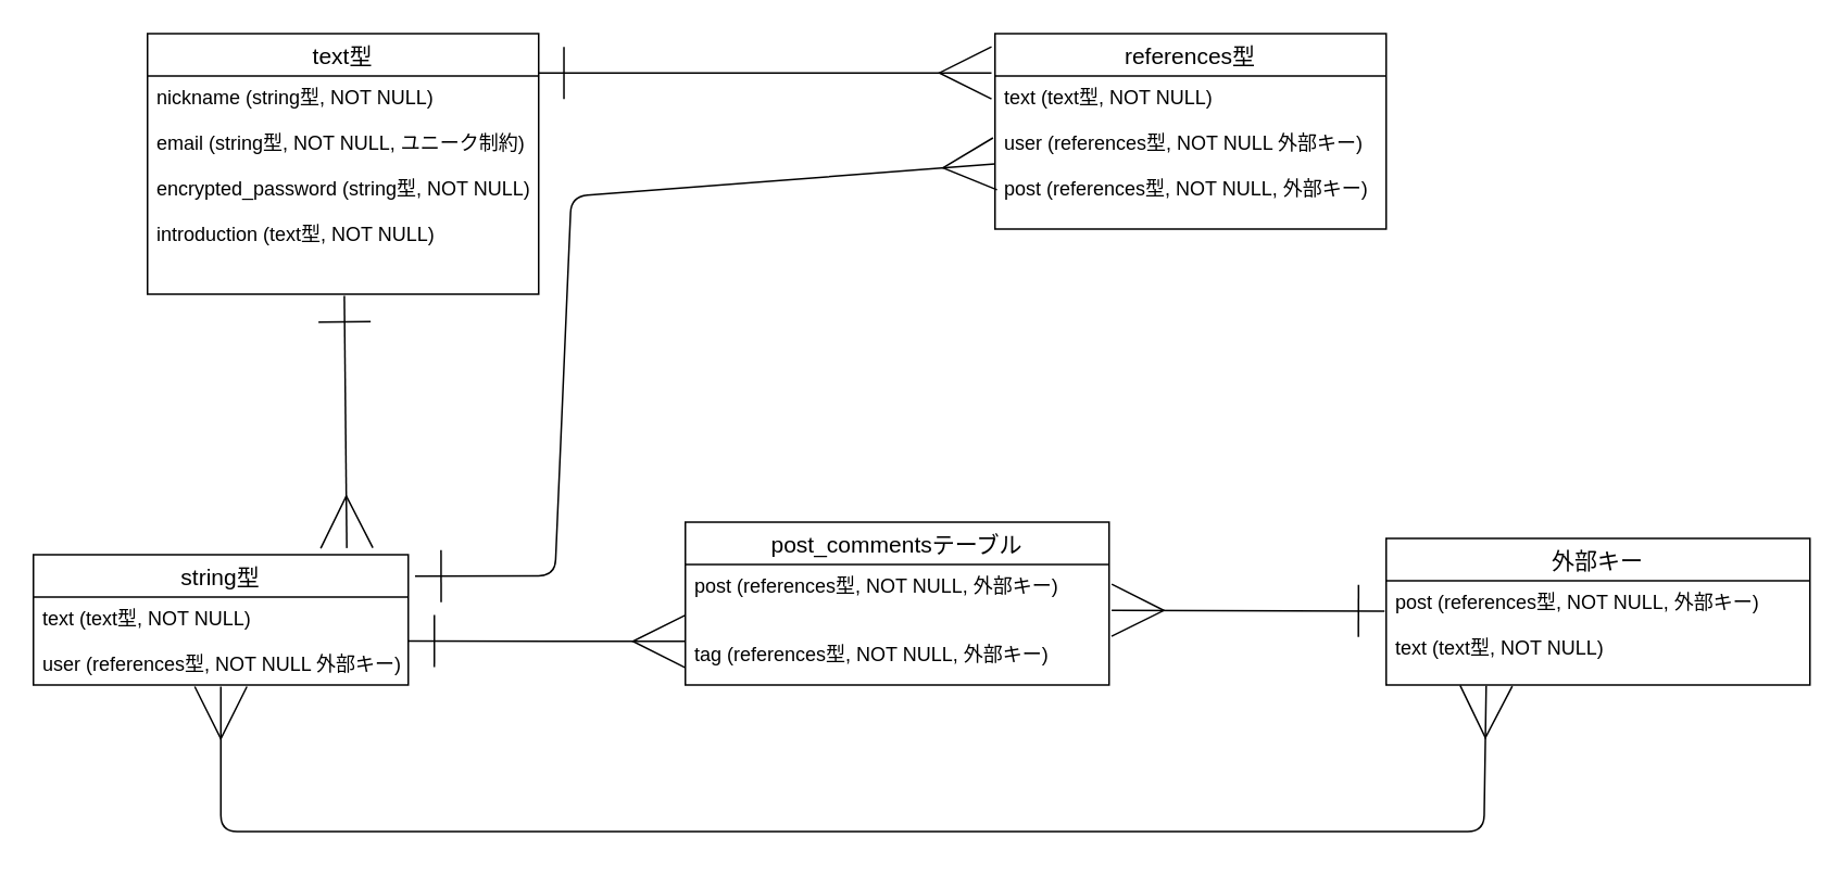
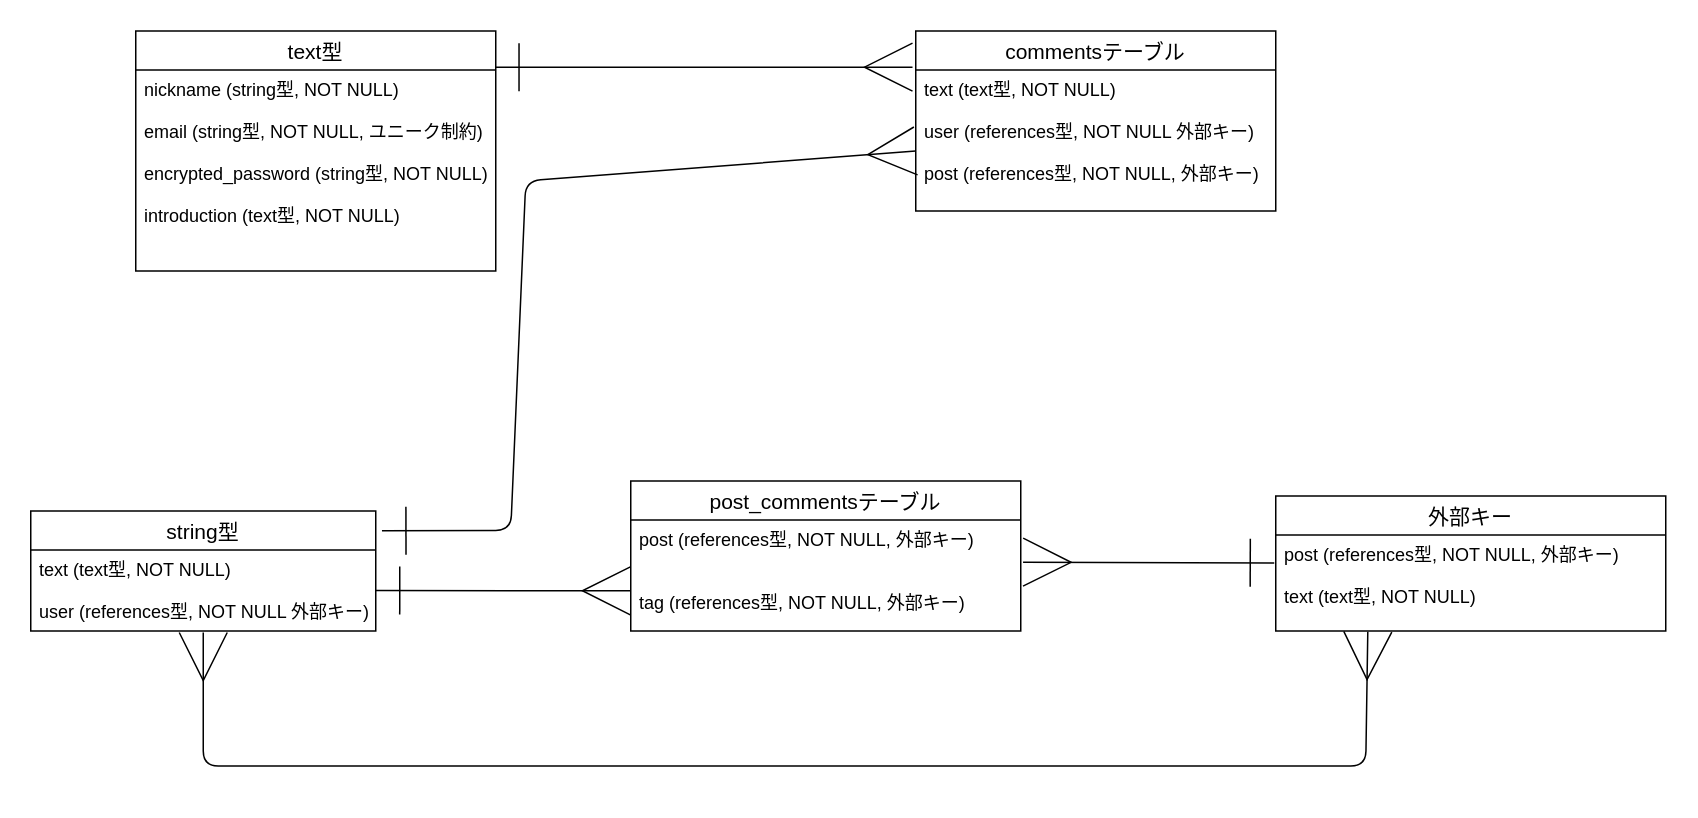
  <mxCell id="0" />
  <mxCell id="1" parent="0" />
  <mxCell id="2" style="edgeStyle=none;html=1;startArrow=ERmany;startFill=0;endArrow=ERmany;endFill=0;startSize=30;endSize=30;sourcePerimeterSpacing=1;strokeWidth=1;entryX=0.236;entryY=1.007;entryDx=0;entryDy=0;entryPerimeter=0;" edge="1" parent="1" source="3" target="12"><mxGeometry relative="1" as="geometry"><mxPoint x="129.091" y="750" as="targetPoint" /><Array as="points"><mxPoint x="135" y="510" /><mxPoint x="910" y="510" /></Array></mxGeometry></mxCell>
  <mxCell id="3" value="string型" style="swimlane;fontStyle=0;childLayout=stackLayout;horizontal=1;startSize=26;horizontalStack=0;resizeParent=1;resizeParentMax=0;resizeLast=0;collapsible=1;marginBottom=0;align=center;fontSize=14;" parent="1" vertex="1"><mxGeometry x="20" y="340" width="230" height="80" as="geometry" /></mxCell>
  <mxCell id="4" value="text (text型, NOT NULL)&#10;&#10;user (references型, NOT NULL 外部キー)&#10;&#10;&#10;" style="text;strokeColor=none;fillColor=none;spacingLeft=4;spacingRight=4;overflow=hidden;rotatable=0;points=[[0,0.5],[1,0.5]];portConstraint=eastwest;fontSize=12;" parent="3" vertex="1"><mxGeometry y="26" width="230" height="54" as="geometry" /></mxCell>
- <mxCell id="5" style="edgeStyle=none;html=1;entryX=0.836;entryY=-0.051;entryDx=0;entryDy=0;entryPerimeter=0;startArrow=ERone;startFill=0;endArrow=ERmany;endFill=0;startSize=30;endSize=30;sourcePerimeterSpacing=1;strokeWidth=1;" edge="1" parent="1" source="6" target="3"><mxGeometry relative="1" as="geometry" /></mxCell>
  <mxCell id="6" value="text型" style="swimlane;fontStyle=0;childLayout=stackLayout;horizontal=1;startSize=26;horizontalStack=0;resizeParent=1;resizeParentMax=0;resizeLast=0;collapsible=1;marginBottom=0;align=center;fontSize=14;" parent="1" vertex="1"><mxGeometry x="90" y="20" width="240" height="160" as="geometry" /></mxCell>
  <mxCell id="7" value="nickname (string型, NOT NULL)&#10;&#10;email (string型, NOT NULL, ユニーク制約)&#10;&#10;encrypted_password (string型, NOT NULL)&#10;&#10;introduction (text型, NOT NULL)&#10;" style="text;strokeColor=none;fillColor=none;spacingLeft=4;spacingRight=4;overflow=hidden;rotatable=0;points=[[0,0.5],[1,0.5]];portConstraint=eastwest;fontSize=12;" parent="6" vertex="1"><mxGeometry y="26" width="240" height="134" as="geometry" /></mxCell>
- <mxCell id="8" value="references型" style="swimlane;fontStyle=0;childLayout=stackLayout;horizontal=1;startSize=26;horizontalStack=0;resizeParent=1;resizeParentMax=0;resizeLast=0;collapsible=1;marginBottom=0;align=center;fontSize=14;" parent="1" vertex="1"><mxGeometry x="610" y="20" width="240" height="120" as="geometry" /></mxCell>
+ <mxCell id="8" value="commentsテーブル" style="swimlane;fontStyle=0;childLayout=stackLayout;horizontal=1;startSize=26;horizontalStack=0;resizeParent=1;resizeParentMax=0;resizeLast=0;collapsible=1;marginBottom=0;align=center;fontSize=14;" parent="1" vertex="1"><mxGeometry x="610" y="20" width="240" height="120" as="geometry" /></mxCell>
  <mxCell id="9" value="text (text型, NOT NULL)&#10;&#10;user (references型, NOT NULL 外部キー)&#10;&#10;post (references型, NOT NULL, 外部キー)&#10;&#10;" style="text;strokeColor=none;fillColor=none;spacingLeft=4;spacingRight=4;overflow=hidden;rotatable=0;points=[[0,0.5],[1,0.5]];portConstraint=eastwest;fontSize=12;" parent="8" vertex="1"><mxGeometry y="26" width="240" height="94" as="geometry" /></mxCell>
  <mxCell id="10" style="edgeStyle=none;html=1;entryX=1.006;entryY=0.38;entryDx=0;entryDy=0;entryPerimeter=0;startArrow=ERone;startFill=0;endArrow=ERmany;endFill=0;startSize=30;endSize=30;sourcePerimeterSpacing=1;strokeWidth=1;" edge="1" parent="1" source="11" target="14"><mxGeometry relative="1" as="geometry" /></mxCell>
  <mxCell id="11" value="外部キー" style="swimlane;fontStyle=0;childLayout=stackLayout;horizontal=1;startSize=26;horizontalStack=0;resizeParent=1;resizeParentMax=0;resizeLast=0;collapsible=1;marginBottom=0;align=center;fontSize=14;" parent="1" vertex="1"><mxGeometry x="850" y="330" width="260" height="90" as="geometry" /></mxCell>
  <mxCell id="12" value="post (references型, NOT NULL, 外部キー)&#10;&#10;text (text型, NOT NULL)&#10;" style="text;strokeColor=none;fillColor=none;spacingLeft=4;spacingRight=4;overflow=hidden;rotatable=0;points=[[0,0.5],[1,0.5]];portConstraint=eastwest;fontSize=12;" parent="11" vertex="1"><mxGeometry y="26" width="260" height="64" as="geometry" /></mxCell>
  <mxCell id="13" value="post_commentsテーブル" style="swimlane;fontStyle=0;childLayout=stackLayout;horizontal=1;startSize=26;horizontalStack=0;resizeParent=1;resizeParentMax=0;resizeLast=0;collapsible=1;marginBottom=0;align=center;fontSize=14;" vertex="1" parent="1"><mxGeometry x="420" y="320" width="260" height="100" as="geometry" /></mxCell>
  <mxCell id="14" value="post (references型, NOT NULL, 外部キー)&#10;&#10;&#10;tag (references型, NOT NULL, 外部キー)" style="text;strokeColor=none;fillColor=none;spacingLeft=4;spacingRight=4;overflow=hidden;rotatable=0;points=[[0,0.5],[1,0.5]];portConstraint=eastwest;fontSize=12;" vertex="1" parent="13"><mxGeometry y="26" width="260" height="74" as="geometry" /></mxCell>
  <mxCell id="15" style="edgeStyle=none;html=1;exitX=0.998;exitY=-0.014;exitDx=0;exitDy=0;startArrow=ERone;startFill=0;strokeWidth=1;sourcePerimeterSpacing=1;startSize=30;endArrow=ERmany;endFill=0;endSize=30;entryX=-0.009;entryY=0.201;entryDx=0;entryDy=0;entryPerimeter=0;exitPerimeter=0;" edge="1" parent="1" source="7" target="8"><mxGeometry relative="1" as="geometry"><mxPoint x="610" y="113" as="targetPoint" /><Array as="points" /></mxGeometry></mxCell>
  <mxCell id="16" value="" style="edgeStyle=none;html=1;startArrow=ERone;startFill=0;endArrow=ERmany;endFill=0;startSize=30;endSize=30;sourcePerimeterSpacing=1;strokeWidth=1;exitX=1.018;exitY=0.165;exitDx=0;exitDy=0;exitPerimeter=0;entryX=0;entryY=0.574;entryDx=0;entryDy=0;entryPerimeter=0;" edge="1" parent="1" source="3" target="9"><mxGeometry relative="1" as="geometry"><Array as="points"><mxPoint x="340" y="353" /><mxPoint x="350" y="120" /></Array></mxGeometry></mxCell>
  <mxCell id="17" style="edgeStyle=none;html=1;exitX=1;exitY=0.5;exitDx=0;exitDy=0;entryX=-0.001;entryY=0.638;entryDx=0;entryDy=0;entryPerimeter=0;startArrow=ERone;startFill=0;endArrow=ERmany;endFill=0;startSize=30;endSize=30;sourcePerimeterSpacing=1;strokeWidth=1;" edge="1" parent="1" source="4" target="14"><mxGeometry relative="1" as="geometry" /></mxCell>
